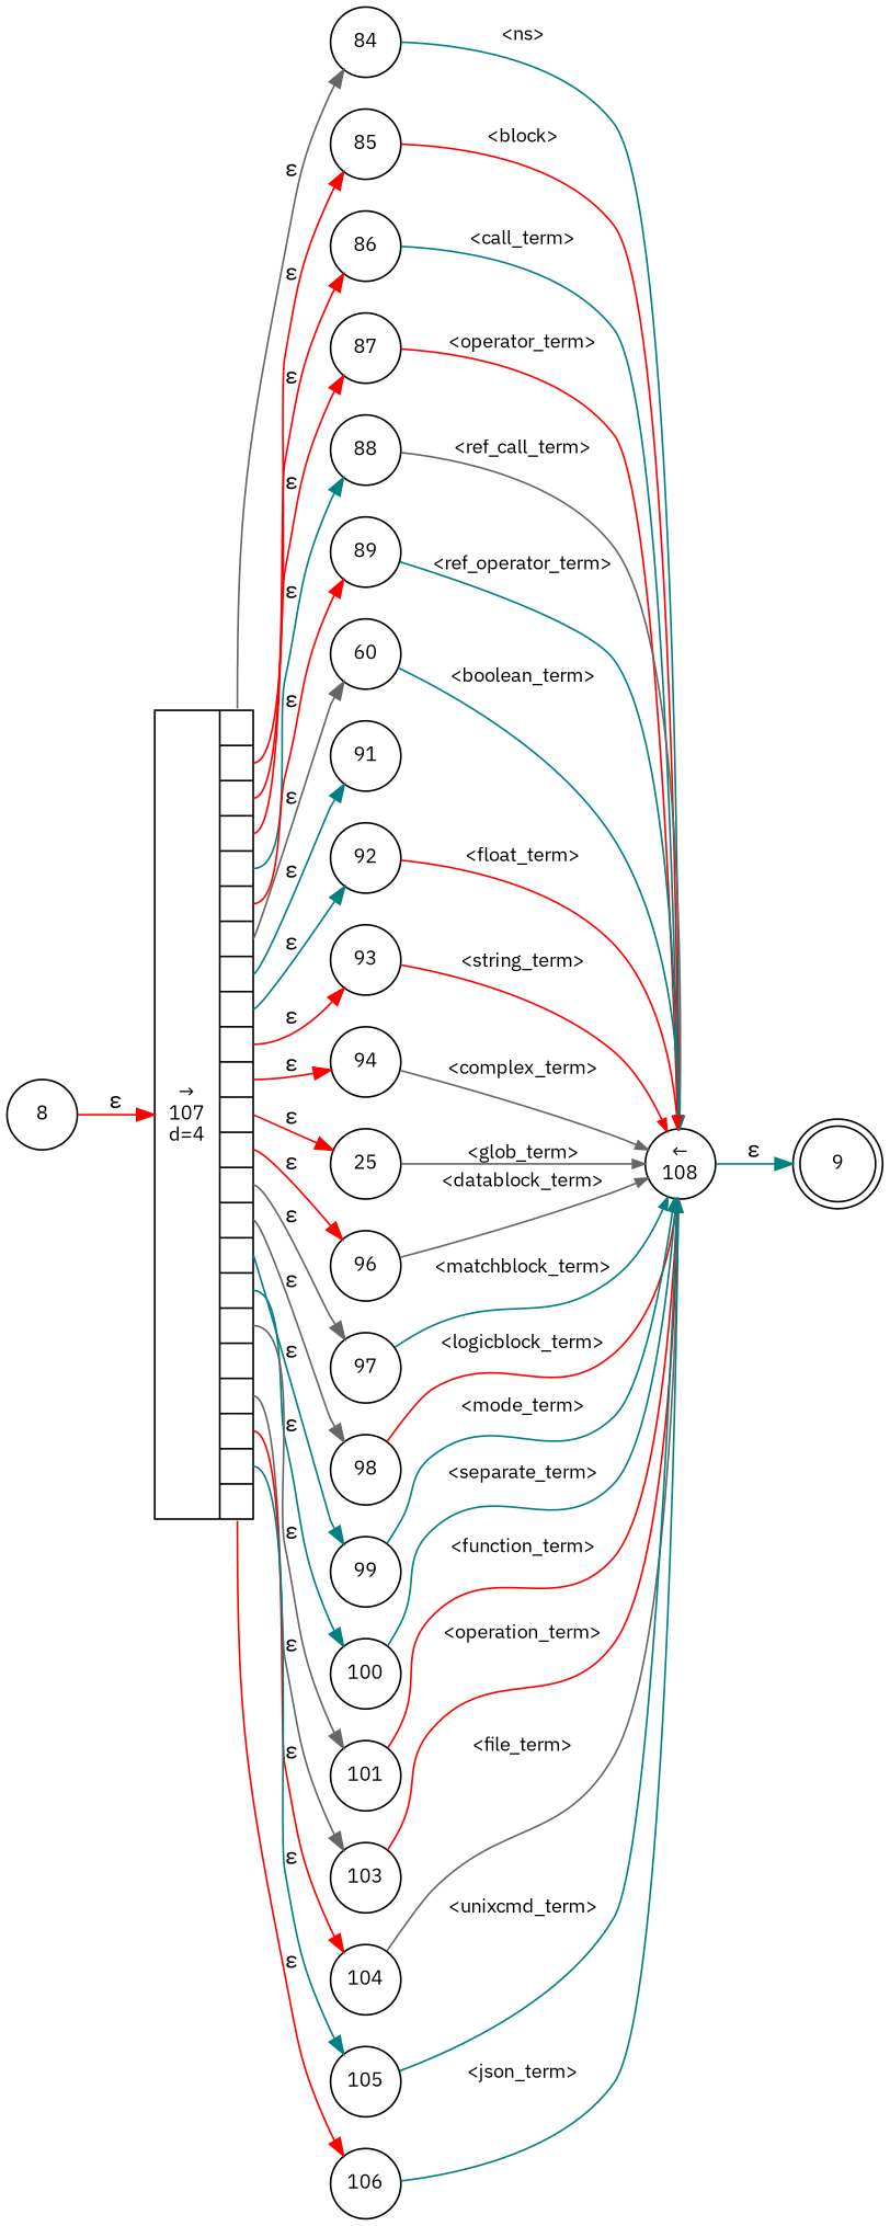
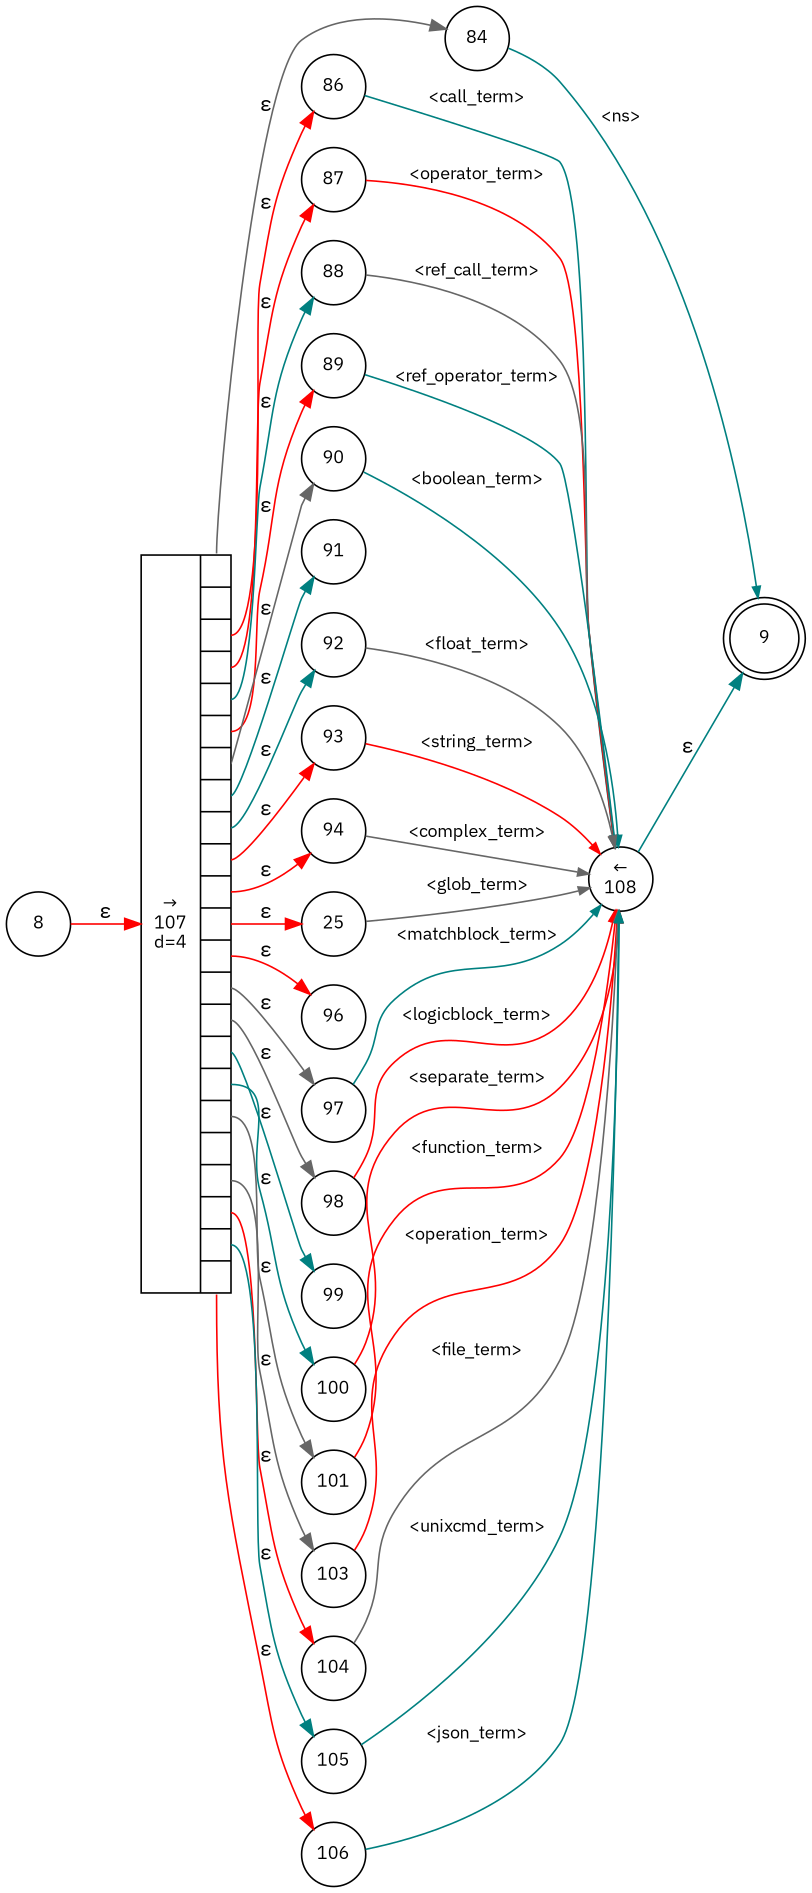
  digraph {
    fontname="IBM Plex Sans"
    rankdir=LR
    node [fixedsize=true fontname="IBM Plex Sans" fontsize=11 shape=circle peripheries=1]
    edge [color=red fontname="IBM Plex Sans"]
    n1 [label=9 shape=doublecircle width=.6 peripheries=""]
    n2 [label=8 width=.55]
    n3 [fixedsize=false label="{&rarr;\n107\nd=4|{<p0>|<p1>|<p2>|<p3>|<p4>|<p5>|<p6>|<p7>|<p8>|<p9>|<p10>|<p11>|<p12>|<p13>|<p14>|<p15>|<p16>|<p17>|<p18>|<p19>|<p20>|<p21>|<p22>}}" shape=record]
    n4 [label=84 width=.55]
-   n5 [label=85 width=.55]
    n6 [label=86 width=.55]
    n7 [label=87 width=.55]
    n8 [label=88 width=.55]
    n9 [label=89 width=.55]
-   n10 [label=60 width=.55]
+   n10 [label=90 width=.55]
    n11 [label=91 width=.55]
    n12 [label=92 width=.55]
    n13 [label=93 width=.55]
    n14 [label=94 width=.55]
    n15 [label=25 width=.55]
    n16 [label=96 width=.55]
    n17 [label=97 width=.55]
    n18 [label=98 width=.55]
    n19 [label=99 width=.55]
    n20 [label=100 width=.55]
    n21 [label=101 width=.55]
    n22 [label=103 width=.55]
    n23 [label=104 width=.55]
    n24 [label=105 width=.55]
    n25 [label=106 width=.55]
    n26 [label="&larr;\n108" width=.55]
    n2 -> n3 [label="&epsilon;"]
    n3 -> n4 [color=gray40 label="&epsilon;" tailport=p0]
-   n3 -> n5 [label="&epsilon;" tailport=p1]
    n3 -> n6 [label="&epsilon;" tailport=p2]
    n3 -> n7 [label="&epsilon;" tailport=p3]
    n3 -> n8 [color=teal label="&epsilon;" tailport=p4]
    n3 -> n9 [label="&epsilon;" tailport=p5]
    n3 -> n10 [color=gray40 label="&epsilon;" tailport=p6]
    n3 -> n11 [color=teal label="&epsilon;" tailport=p7]
    n3 -> n12 [color=teal label="&epsilon;" tailport=p8]
    n3 -> n13 [label="&epsilon;" tailport=p9]
    n3 -> n14 [label="&epsilon;" tailport=p10]
    n3 -> n15 [label="&epsilon;" tailport=p11]
    n3 -> n16 [label="&epsilon;" tailport=p12]
    n3 -> n17 [color=gray40 label="&epsilon;" tailport=p13]
    n3 -> n18 [color=gray40 label="&epsilon;" tailport=p14]
    n3 -> n19 [color=teal label="&epsilon;" tailport=p15]
    n3 -> n20 [color=teal label="&epsilon;" tailport=p16]
    n3 -> n21 [color=gray40 label="&epsilon;" tailport=p17]
    n3 -> n22 [color=gray40 label="&epsilon;" tailport=p19]
    n3 -> n23 [label="&epsilon;" tailport=p20]
    n3 -> n24 [color=teal label="&epsilon;" tailport=p21]
    n3 -> n25 [label="&epsilon;" tailport=p22]
-   n4 -> n26 [arrowhead=normal arrowsize=.7 color=teal fontsize=11 label="<ns>"]
-   n5 -> n26 [arrowhead=normal arrowsize=.7 fontsize=11 label="<block>"]
+   n4 -> n1 [arrowhead=normal arrowsize=.7 color=teal fontsize=11 label="<ns>"]
    n6 -> n26 [arrowhead=normal arrowsize=.7 color=teal fontsize=11 label="<call_term>"]
    n7 -> n26 [arrowhead=normal arrowsize=.7 fontsize=11 label="<operator_term>"]
    n8 -> n26 [arrowhead=normal arrowsize=.7 color=gray40 fontsize=11 label="<ref_call_term>"]
    n9 -> n26 [arrowhead=normal arrowsize=.7 color=teal fontsize=11 label="<ref_operator_term>"]
    n10 -> n26 [arrowhead=normal arrowsize=.7 color=teal fontsize=11 label="<boolean_term>"]
-   n12 -> n26 [arrowhead=normal arrowsize=.7 fontsize=11 label="<float_term>"]
+   n12 -> n26 [arrowhead=normal arrowsize=.7 color=gray40 fontsize=11 label="<float_term>"]
    n13 -> n26 [arrowhead=normal arrowsize=.7 fontsize=11 label="<string_term>"]
    n14 -> n26 [arrowhead=normal arrowsize=.7 color=gray40 fontsize=11 label="<complex_term>"]
    n15 -> n26 [arrowhead=normal arrowsize=.7 color=gray40 fontsize=11 label="<glob_term>"]
-   n16 -> n26 [arrowhead=normal arrowsize=.7 color=gray40 fontsize=11 label="<datablock_term>"]
    n17 -> n26 [arrowhead=normal arrowsize=.7 color=teal fontsize=11 label="<matchblock_term>"]
    n18 -> n26 [arrowhead=normal arrowsize=.7 fontsize=11 label="<logicblock_term>"]
-   n19 -> n26 [arrowhead=normal arrowsize=.7 color=teal fontsize=11 label="<mode_term>"]
-   n20 -> n26 [arrowhead=normal arrowsize=.7 color=teal fontsize=11 label="<separate_term>"]
+   n20 -> n26 [arrowhead=normal arrowsize=.7 fontsize=11 label="<separate_term>"]
    n21 -> n26 [arrowhead=normal arrowsize=.7 fontsize=11 label="<function_term>"]
    n22 -> n26 [arrowhead=normal arrowsize=.7 fontsize=11 label="<operation_term>"]
    n23 -> n26 [arrowhead=normal arrowsize=.7 color=gray40 fontsize=11 label="<file_term>"]
    n24 -> n26 [arrowhead=normal arrowsize=.7 color=teal fontsize=11 label="<unixcmd_term>"]
    n25 -> n26 [arrowhead=normal arrowsize=.7 color=teal fontsize=11 label="<json_term>"]
    n26 -> n1 [color=teal label="&epsilon;"]
  }
